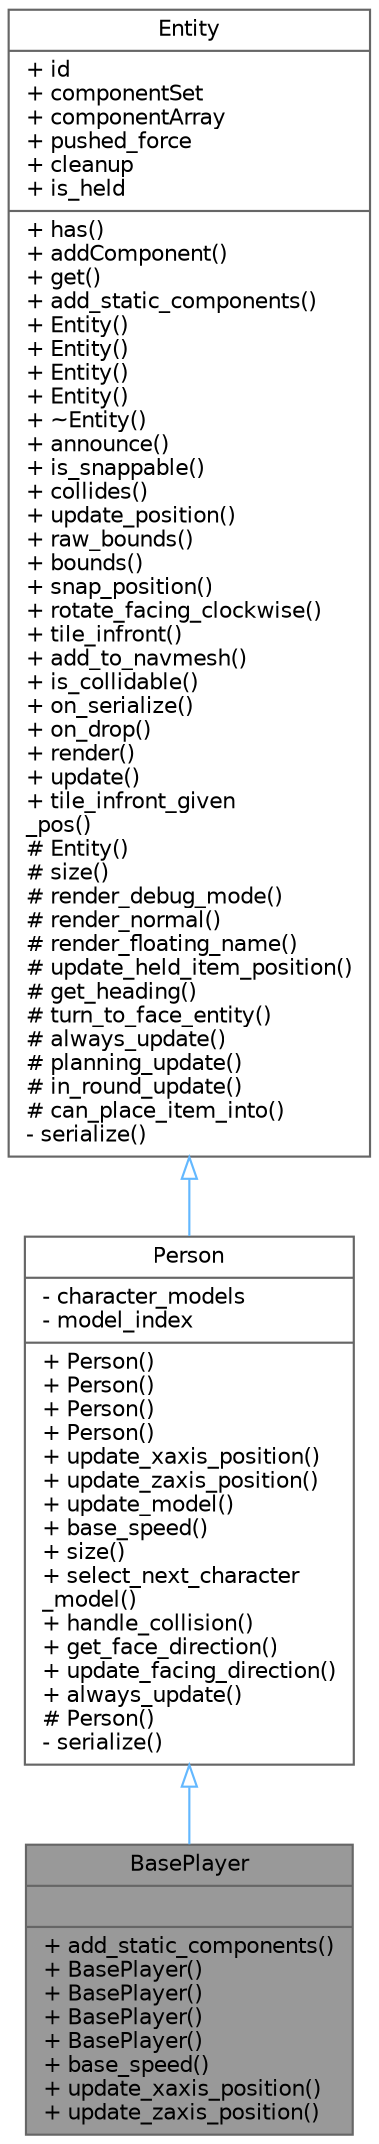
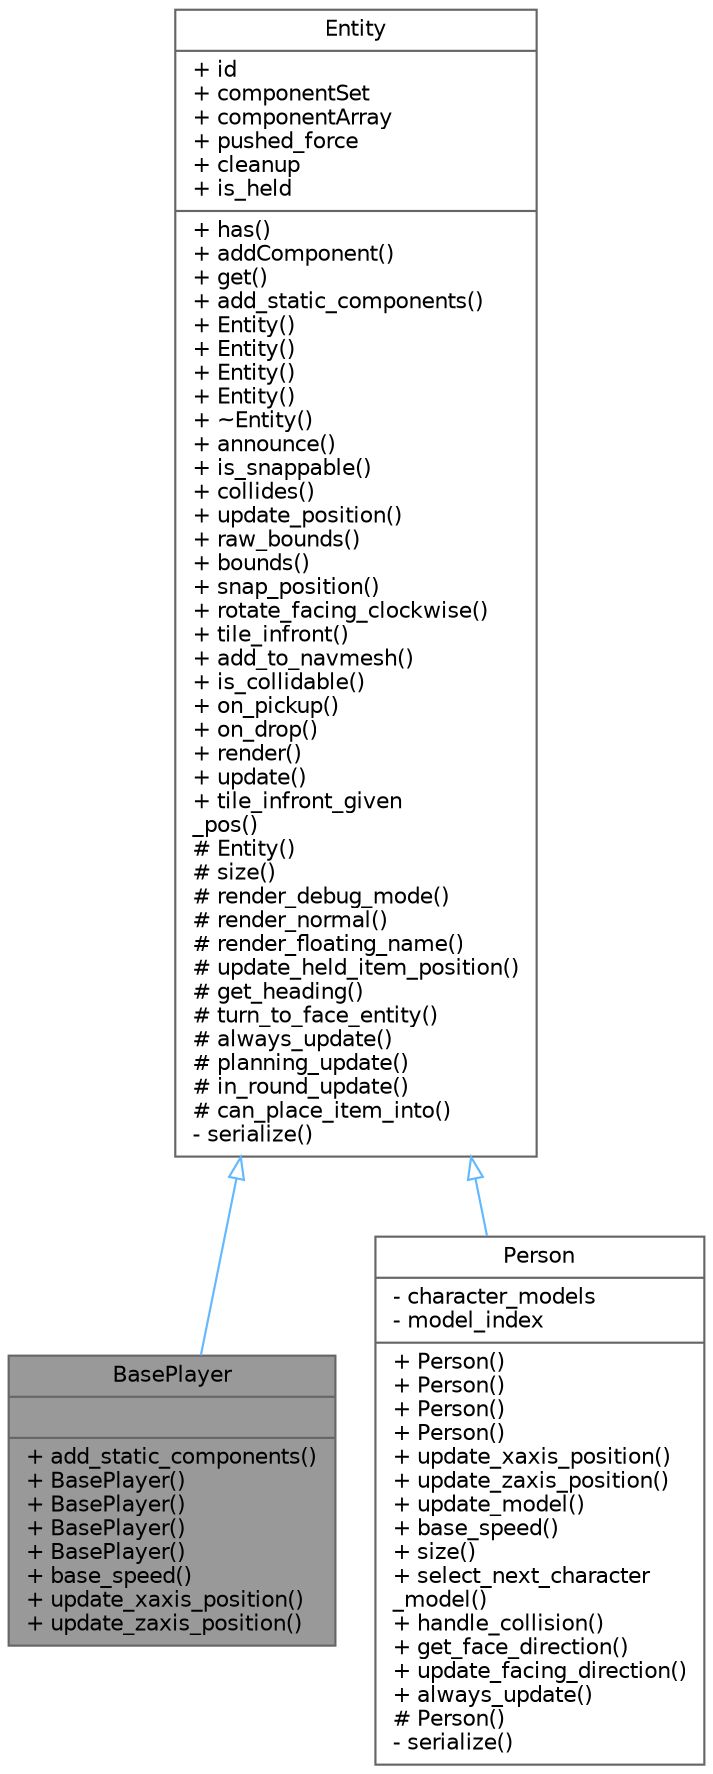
  digraph {
    node [color=gray40 fillcolor=white fontname=Helvetica fontsize=10 shape=record style=filled]
    edge [arrowtail=onormal color=steelblue1 dir=back fontname=Helvetica fontsize=10 labelfontname=Helvetica labelfontsize=10 style=solid]
    n1 [fillcolor=grey60 fontcolor=black height=0.2 label="{BasePlayer\n||+ add_static_components()\l+ BasePlayer()\l+ BasePlayer()\l+ BasePlayer()\l+ BasePlayer()\l+ base_speed()\l+ update_xaxis_position()\l+ update_zaxis_position()\l}" width=0.4]
    n2 [height=0.2 label="{Person\n|- character_models\l- model_index\l|+ Person()\l+ Person()\l+ Person()\l+ Person()\l+ update_xaxis_position()\l+ update_zaxis_position()\l+ update_model()\l+ base_speed()\l+ size()\l+ select_next_character\l_model()\l+ handle_collision()\l+ get_face_direction()\l+ update_facing_direction()\l+ always_update()\l# Person()\l- serialize()\l}" width=0.4]
-   n3 [height=0.2 label="{Entity\n|+ id\l+ componentSet\l+ componentArray\l+ pushed_force\l+ cleanup\l+ is_held\l|+ has()\l+ addComponent()\l+ get()\l+ add_static_components()\l+ Entity()\l+ Entity()\l+ Entity()\l+ Entity()\l+ ~Entity()\l+ announce()\l+ is_snappable()\l+ collides()\l+ update_position()\l+ raw_bounds()\l+ bounds()\l+ snap_position()\l+ rotate_facing_clockwise()\l+ tile_infront()\l+ add_to_navmesh()\l+ is_collidable()\l+ on_serialize()\l+ on_drop()\l+ render()\l+ update()\l+ tile_infront_given\l_pos()\l# Entity()\l# size()\l# render_debug_mode()\l# render_normal()\l# render_floating_name()\l# update_held_item_position()\l# get_heading()\l# turn_to_face_entity()\l# always_update()\l# planning_update()\l# in_round_update()\l# can_place_item_into()\l- serialize()\l}" width=0.4]
-   n2 -> n1
+   n3 [height=0.2 label="{Entity\n|+ id\l+ componentSet\l+ componentArray\l+ pushed_force\l+ cleanup\l+ is_held\l|+ has()\l+ addComponent()\l+ get()\l+ add_static_components()\l+ Entity()\l+ Entity()\l+ Entity()\l+ Entity()\l+ ~Entity()\l+ announce()\l+ is_snappable()\l+ collides()\l+ update_position()\l+ raw_bounds()\l+ bounds()\l+ snap_position()\l+ rotate_facing_clockwise()\l+ tile_infront()\l+ add_to_navmesh()\l+ is_collidable()\l+ on_pickup()\l+ on_drop()\l+ render()\l+ update()\l+ tile_infront_given\l_pos()\l# Entity()\l# size()\l# render_debug_mode()\l# render_normal()\l# render_floating_name()\l# update_held_item_position()\l# get_heading()\l# turn_to_face_entity()\l# always_update()\l# planning_update()\l# in_round_update()\l# can_place_item_into()\l- serialize()\l}" width=0.4]
+   n3 -> n1
    n3 -> n2
  }
